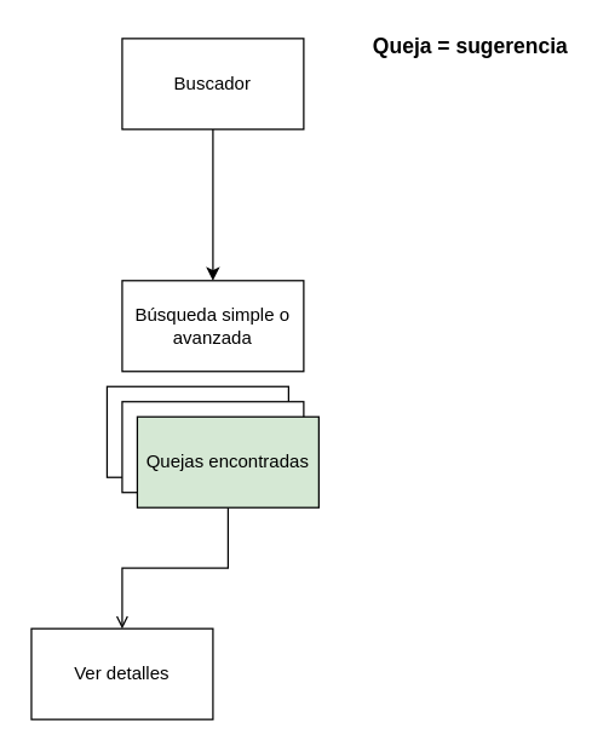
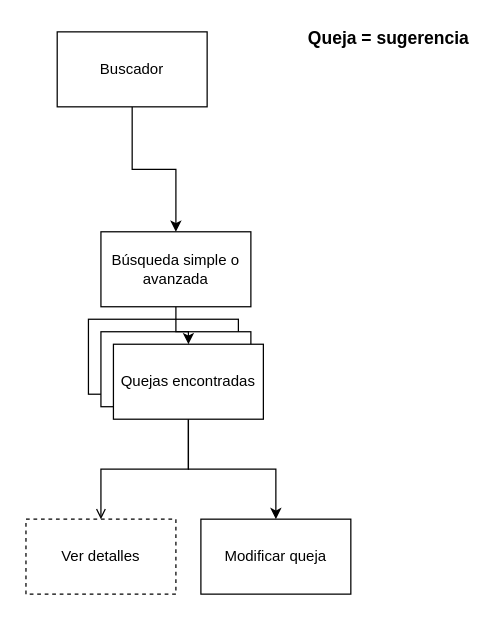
  <mxCell id="0" />
  <mxCell id="1" parent="0" />
  <mxCell id="2" value="Queja = sugerencia" style="text;html=1;align=center;verticalAlign=middle;resizable=0;points=[];autosize=1;fontStyle=1;fontSize=14;" parent="1" vertex="1"><mxGeometry x="240" y="20" width="140" height="20" as="geometry" /></mxCell>
  <mxCell id="3" value="" style="edgeStyle=orthogonalEdgeStyle;rounded=0;orthogonalLoop=1;jettySize=auto;html=1;fontSize=14;fontColor=#0000FF;" edge="1" parent="1" source="4" target="11"><mxGeometry relative="1" as="geometry" /></mxCell>
- <mxCell id="4" value="Buscador" style="rounded=0;whiteSpace=wrap;html=1;" parent="1" vertex="1"><mxGeometry x="80" y="25" width="120" height="60" as="geometry" /></mxCell>
+ <mxCell id="4" value="Buscador" style="rounded=0;whiteSpace=wrap;html=1;" parent="1" vertex="1"><mxGeometry x="45" y="25" width="120" height="60" as="geometry" /></mxCell>
  <mxCell id="5" value="" style="rounded=0;whiteSpace=wrap;html=1;strokeColor=#000000;strokeWidth=1;fillColor=#ffffff;fontSize=14;fontColor=#0000FF;" vertex="1" parent="1"><mxGeometry x="70" y="255" width="120" height="60" as="geometry" /></mxCell>
  <mxCell id="6" value="" style="rounded=0;whiteSpace=wrap;html=1;strokeColor=#000000;strokeWidth=1;fillColor=#ffffff;fontSize=14;fontColor=#0000FF;" vertex="1" parent="1"><mxGeometry x="80" y="265" width="120" height="60" as="geometry" /></mxCell>
  <mxCell id="7" style="edgeStyle=orthogonalEdgeStyle;rounded=0;orthogonalLoop=1;jettySize=auto;html=1;exitX=0.5;exitY=1;exitDx=0;exitDy=0;fontSize=12;fontColor=#0000FF;endArrow=open;" edge="1" parent="1" source="9" target="12"><mxGeometry relative="1" as="geometry" /></mxCell>
- <mxCell id="9" value="&lt;font color=&quot;#000000&quot; style=&quot;font-size: 12px;&quot;&gt;Quejas encontradas&lt;/font&gt;" style="rounded=0;whiteSpace=wrap;html=1;strokeColor=#000000;strokeWidth=1;fillColor=#d5e8d4;fontSize=12;fontColor=#0000FF;" vertex="1" parent="1"><mxGeometry x="90" y="275" width="120" height="60" as="geometry" /></mxCell>
+ <mxCell id="8" style="edgeStyle=orthogonalEdgeStyle;rounded=0;orthogonalLoop=1;jettySize=auto;html=1;exitX=0.5;exitY=1;exitDx=0;exitDy=0;entryX=0.5;entryY=0;entryDx=0;entryDy=0;fontSize=12;fontColor=#0000FF;" edge="1" parent="1" source="9" target="13"><mxGeometry relative="1" as="geometry" /></mxCell>
+ <mxCell id="9" value="&lt;font color=&quot;#000000&quot; style=&quot;font-size: 12px;&quot;&gt;Quejas encontradas&lt;/font&gt;" style="rounded=0;whiteSpace=wrap;html=1;strokeColor=#000000;strokeWidth=1;fillColor=#ffffff;fontSize=12;fontColor=#0000FF;" vertex="1" parent="1"><mxGeometry x="90" y="275" width="120" height="60" as="geometry" /></mxCell>
+ <mxCell id="10" value="" style="edgeStyle=orthogonalEdgeStyle;rounded=0;orthogonalLoop=1;jettySize=auto;html=1;fontSize=14;fontColor=#0000FF;" edge="1" parent="1" source="11" target="9"><mxGeometry relative="1" as="geometry" /></mxCell>
  <mxCell id="11" value="&lt;font color=&quot;#000000&quot; style=&quot;font-size: 12px;&quot;&gt;Búsqueda simple o avanzada&lt;/font&gt;" style="rounded=0;whiteSpace=wrap;html=1;strokeColor=#000000;strokeWidth=1;fillColor=#ffffff;fontSize=12;fontColor=#0000FF;" vertex="1" parent="1"><mxGeometry x="80" y="185" width="120" height="60" as="geometry" /></mxCell>
- <mxCell id="12" value="Ver detalles" style="rounded=0;whiteSpace=wrap;html=1;" vertex="1" parent="1"><mxGeometry x="20" y="415" width="120" height="60" as="geometry" /></mxCell>
+ <mxCell id="12" value="Ver detalles" style="rounded=0;whiteSpace=wrap;html=1;dashed=1;" vertex="1" parent="1"><mxGeometry x="20" y="415" width="120" height="60" as="geometry" /></mxCell>
+ <mxCell id="13" value="Modificar queja" style="rounded=0;whiteSpace=wrap;html=1;" vertex="1" parent="1"><mxGeometry x="160" y="415" width="120" height="60" as="geometry" /></mxCell>
